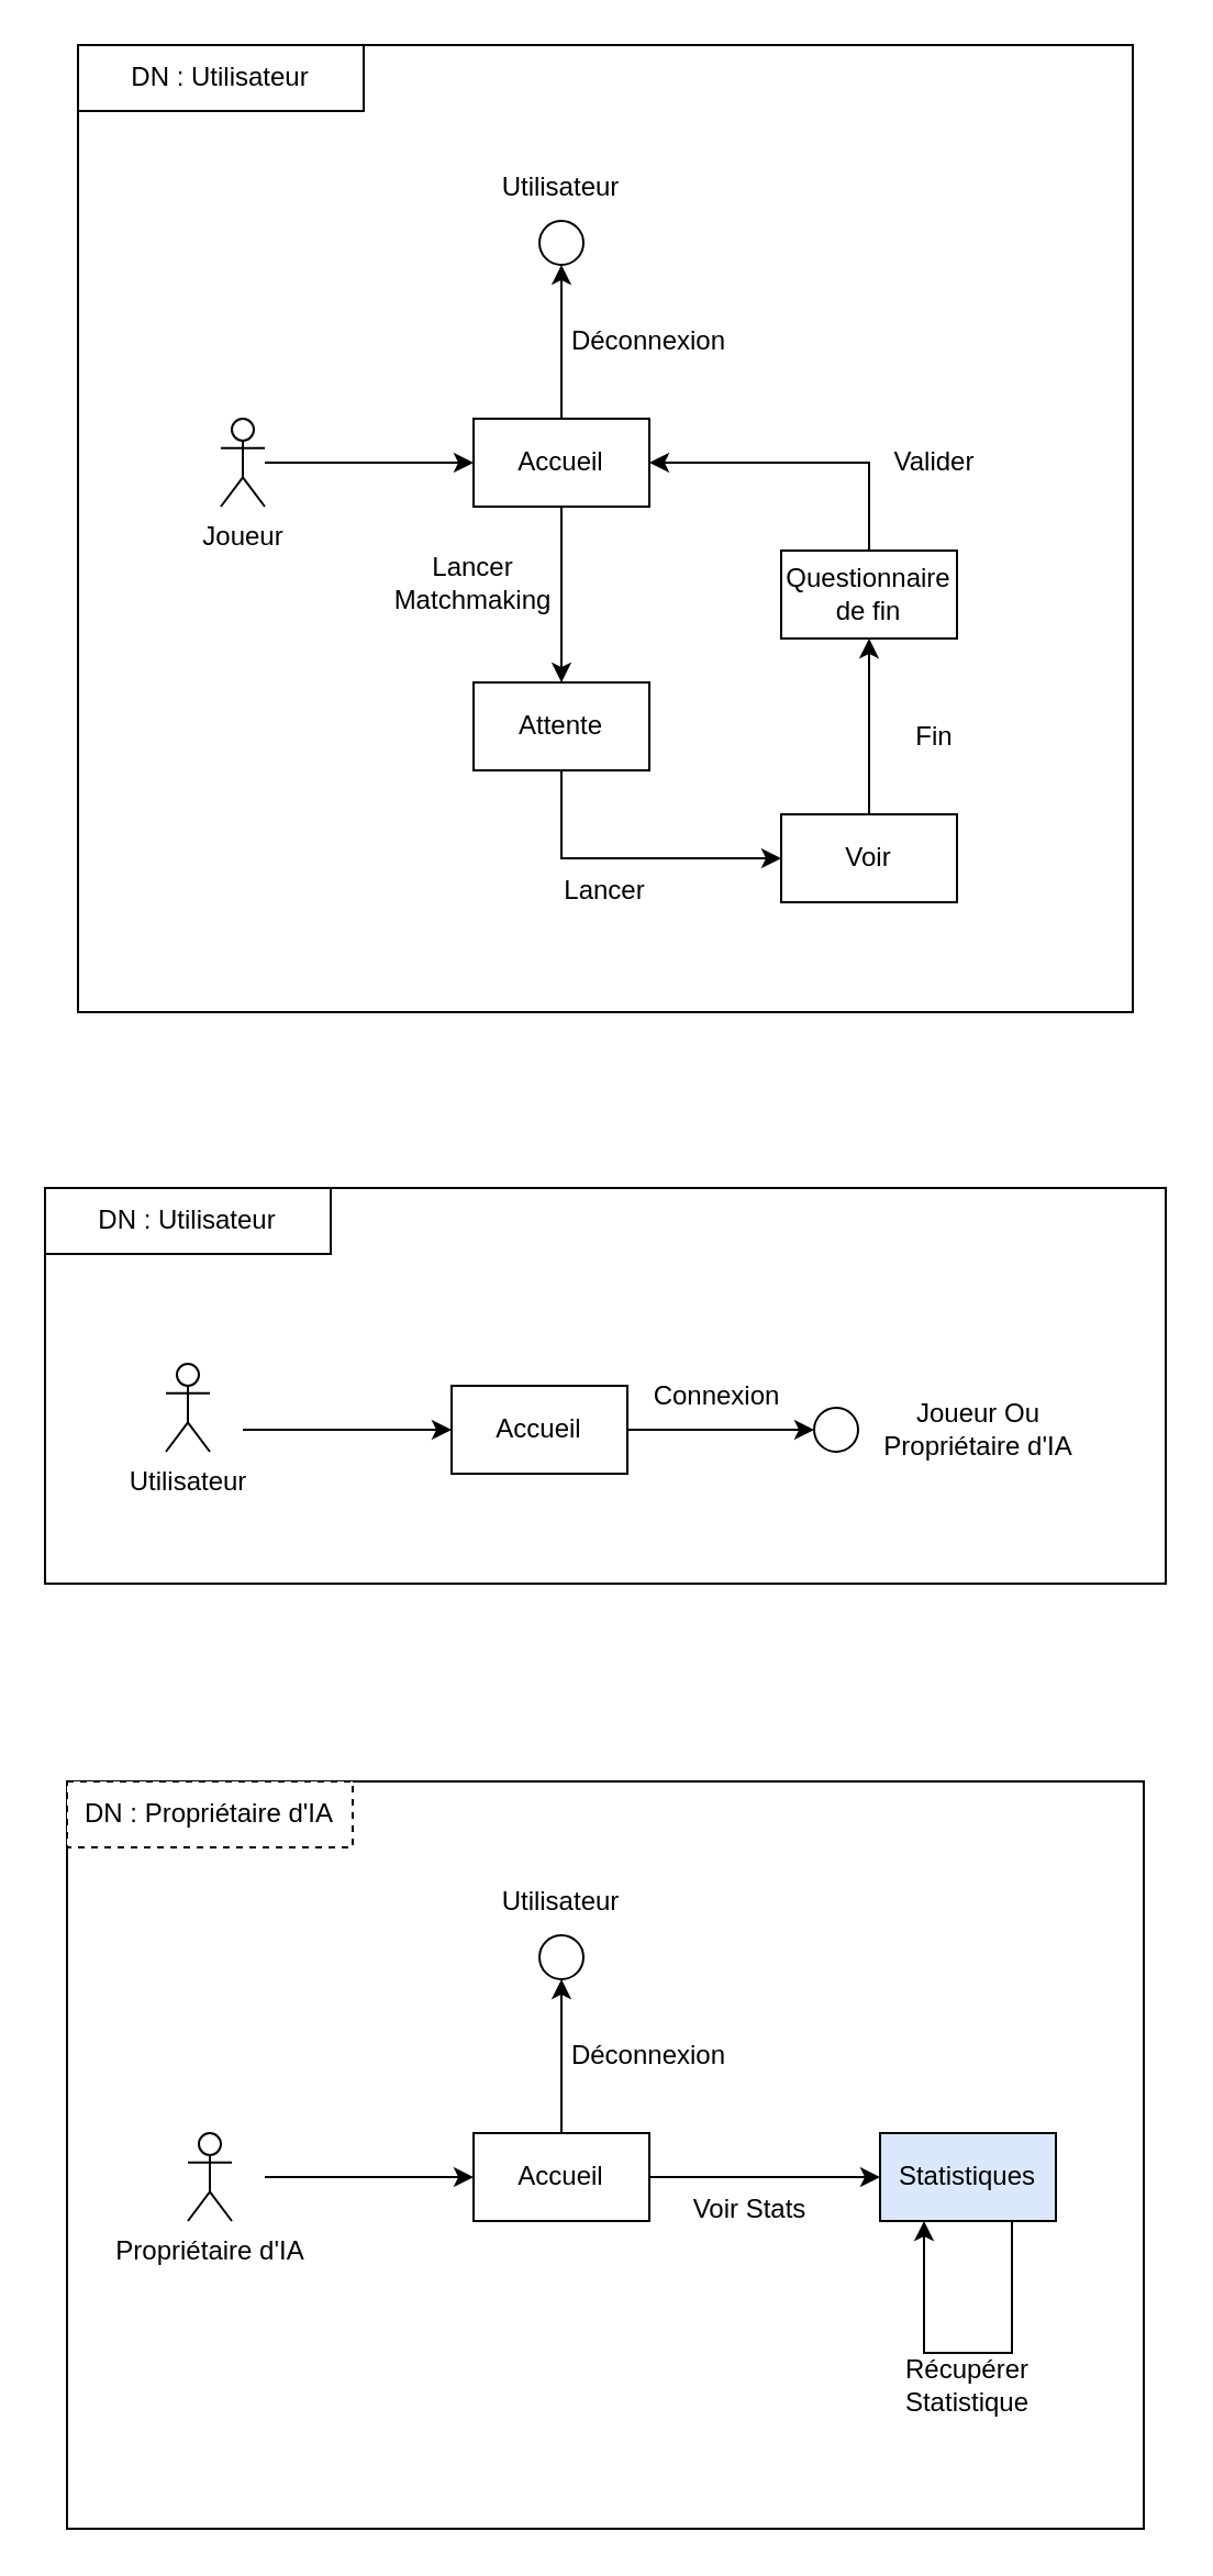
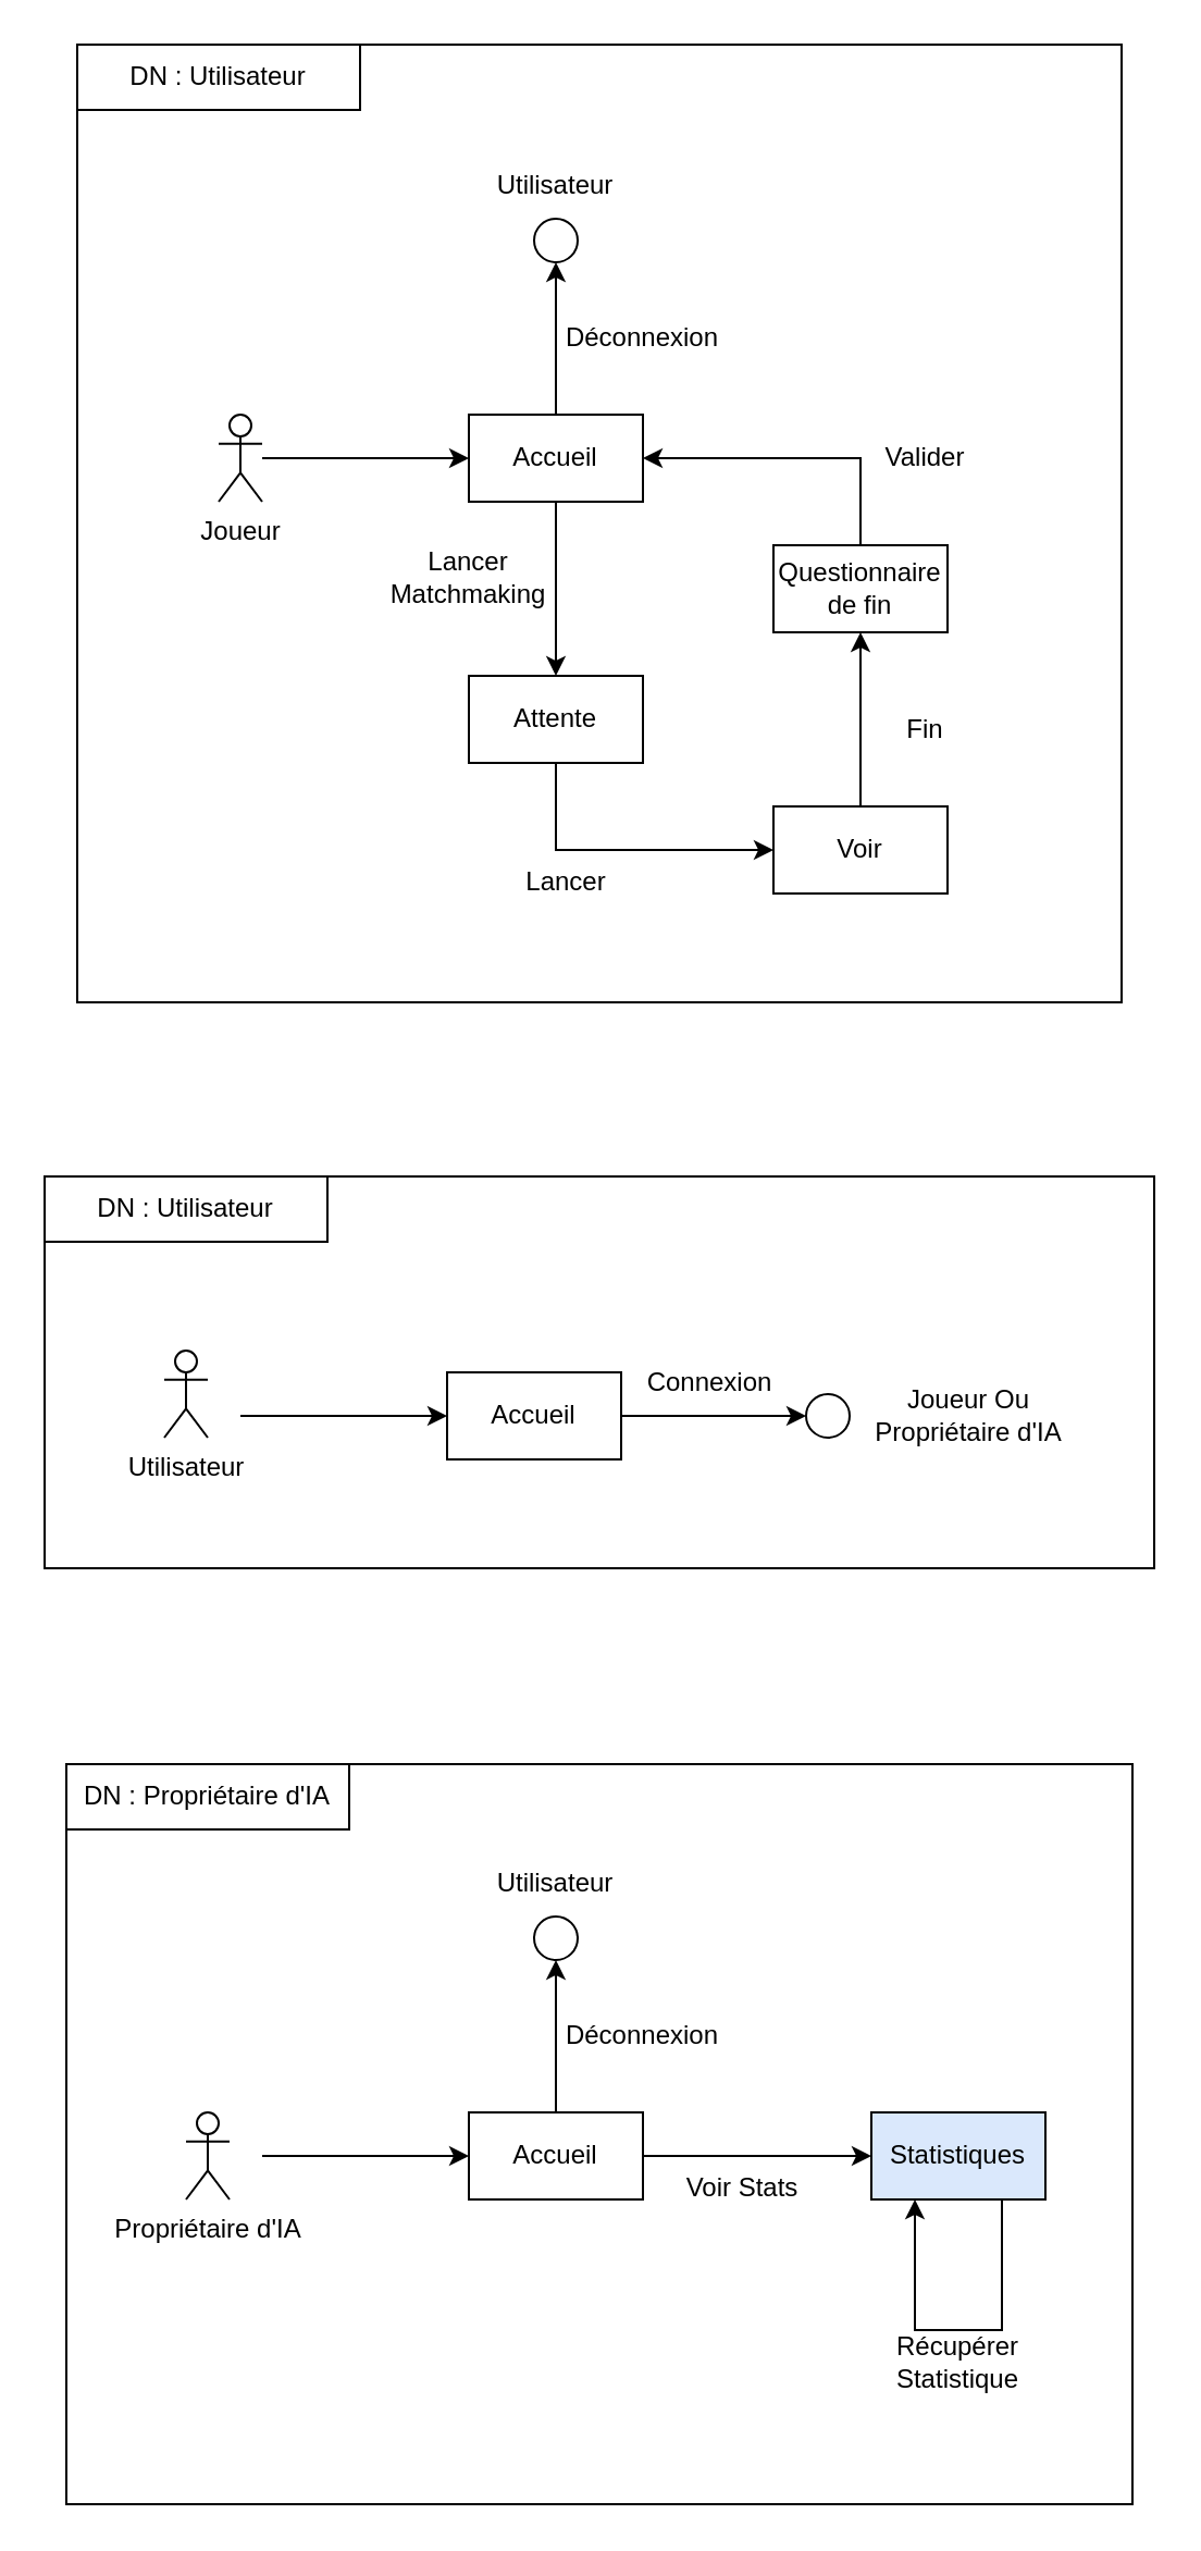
  <mxCell id="0" />
  <mxCell id="1" parent="0" />
  <mxCell id="2" value="" style="rounded=0;whiteSpace=wrap;html=1;" vertex="1" parent="1"><mxGeometry x="35" y="20" width="480" height="440" as="geometry" /></mxCell>
  <mxCell id="3" value="" style="rounded=0;whiteSpace=wrap;html=1;" vertex="1" parent="1"><mxGeometry x="20" y="540" width="510" height="180" as="geometry" /></mxCell>
  <mxCell id="4" value="" style="rounded=0;whiteSpace=wrap;html=1;" vertex="1" parent="1"><mxGeometry x="30" y="810" width="490" height="340" as="geometry" /></mxCell>
  <mxCell id="5" value="" style="endArrow=classic;html=1;rounded=0;exitX=1;exitY=0.5;exitDx=0;exitDy=0;" edge="1" parent="1"><mxGeometry width="50" height="50" relative="1" as="geometry"><mxPoint x="120" y="210" as="sourcePoint" /><mxPoint x="215" y="210" as="targetPoint" /></mxGeometry></mxCell>
  <mxCell id="6" value="Accueil" style="rounded=0;whiteSpace=wrap;html=1;" vertex="1" parent="1"><mxGeometry x="215" y="190" width="80" height="40" as="geometry" /></mxCell>
  <mxCell id="7" value="" style="endArrow=classic;html=1;rounded=0;exitX=0.5;exitY=1;exitDx=0;exitDy=0;" edge="1" parent="1" source="6"><mxGeometry width="50" height="50" relative="1" as="geometry"><mxPoint x="275" y="360" as="sourcePoint" /><mxPoint x="255" y="310" as="targetPoint" /></mxGeometry></mxCell>
  <mxCell id="8" value="Lancer Matchmaking" style="text;html=1;align=center;verticalAlign=middle;whiteSpace=wrap;rounded=0;" vertex="1" parent="1"><mxGeometry x="175" y="250" width="80" height="30" as="geometry" /></mxCell>
  <mxCell id="9" value="Attente" style="rounded=0;whiteSpace=wrap;html=1;" vertex="1" parent="1"><mxGeometry x="215" y="310" width="80" height="40" as="geometry" /></mxCell>
  <mxCell id="10" value="" style="endArrow=classic;html=1;rounded=0;exitX=0.5;exitY=1;exitDx=0;exitDy=0;" edge="1" parent="1" source="9"><mxGeometry width="50" height="50" relative="1" as="geometry"><mxPoint x="295" y="430" as="sourcePoint" /><mxPoint x="355" y="390" as="targetPoint" /><Array as="points"><mxPoint x="255" y="390" /></Array></mxGeometry></mxCell>
  <mxCell id="11" value="Voir" style="rounded=0;whiteSpace=wrap;html=1;" vertex="1" parent="1"><mxGeometry x="355" y="370" width="80" height="40" as="geometry" /></mxCell>
- <mxCell id="12" value="Lancer" style="text;html=1;align=center;verticalAlign=middle;whiteSpace=wrap;rounded=0;" vertex="1" parent="1"><mxGeometry x="245" y="390" width="60" height="30" as="geometry" /></mxCell>
+ <mxCell id="12" value="Lancer" style="text;html=1;align=center;verticalAlign=middle;whiteSpace=wrap;rounded=0;" vertex="1" parent="1"><mxGeometry x="230" y="390" width="60" height="30" as="geometry" /></mxCell>
  <mxCell id="13" value="" style="endArrow=classic;html=1;rounded=0;" edge="1" parent="1"><mxGeometry width="50" height="50" relative="1" as="geometry"><mxPoint x="255" y="190" as="sourcePoint" /><mxPoint x="255" y="120" as="targetPoint" /></mxGeometry></mxCell>
  <mxCell id="14" value="Déconnexion" style="text;html=1;align=center;verticalAlign=middle;whiteSpace=wrap;rounded=0;" vertex="1" parent="1"><mxGeometry x="255" y="140" width="80" height="30" as="geometry" /></mxCell>
  <mxCell id="15" value="" style="ellipse;whiteSpace=wrap;html=1;aspect=fixed;" vertex="1" parent="1"><mxGeometry x="245" y="100" width="20" height="20" as="geometry" /></mxCell>
  <mxCell id="16" value="Utilisateur" style="text;html=1;align=center;verticalAlign=middle;whiteSpace=wrap;rounded=0;" vertex="1" parent="1"><mxGeometry x="225" y="70" width="60" height="30" as="geometry" /></mxCell>
  <mxCell id="17" value="" style="endArrow=classic;html=1;rounded=0;exitX=0.5;exitY=0;exitDx=0;exitDy=0;" edge="1" parent="1" source="11"><mxGeometry width="50" height="50" relative="1" as="geometry"><mxPoint x="245" y="390" as="sourcePoint" /><mxPoint x="395" y="290" as="targetPoint" /></mxGeometry></mxCell>
  <mxCell id="18" value="Joueur" style="shape=umlActor;verticalLabelPosition=bottom;verticalAlign=top;html=1;outlineConnect=0;" vertex="1" parent="1"><mxGeometry x="100" y="190" width="20" height="40" as="geometry" /></mxCell>
  <mxCell id="19" value="Questionnaire de fin" style="rounded=0;whiteSpace=wrap;html=1;" vertex="1" parent="1"><mxGeometry x="355" y="250" width="80" height="40" as="geometry" /></mxCell>
  <mxCell id="20" value="Fin" style="text;html=1;align=center;verticalAlign=middle;whiteSpace=wrap;rounded=0;" vertex="1" parent="1"><mxGeometry x="395" y="320" width="60" height="30" as="geometry" /></mxCell>
  <mxCell id="21" value="" style="endArrow=classic;html=1;rounded=0;entryX=1;entryY=0.5;entryDx=0;entryDy=0;" edge="1" parent="1" source="19" target="6"><mxGeometry width="50" height="50" relative="1" as="geometry"><mxPoint x="225" y="390" as="sourcePoint" /><mxPoint x="275" y="340" as="targetPoint" /><Array as="points"><mxPoint x="395" y="210" /></Array></mxGeometry></mxCell>
  <mxCell id="22" value="Valider" style="text;html=1;align=center;verticalAlign=middle;whiteSpace=wrap;rounded=0;" vertex="1" parent="1"><mxGeometry x="395" y="195" width="60" height="30" as="geometry" /></mxCell>
  <mxCell id="23" value="Utilisateur" style="shape=umlActor;verticalLabelPosition=bottom;verticalAlign=top;html=1;outlineConnect=0;" vertex="1" parent="1"><mxGeometry x="75" y="620" width="20" height="40" as="geometry" /></mxCell>
  <mxCell id="24" value="" style="endArrow=classic;html=1;rounded=0;exitX=1;exitY=0.5;exitDx=0;exitDy=0;" edge="1" parent="1"><mxGeometry width="50" height="50" relative="1" as="geometry"><mxPoint x="110" y="650" as="sourcePoint" /><mxPoint x="205" y="650" as="targetPoint" /></mxGeometry></mxCell>
  <mxCell id="25" value="Accueil" style="rounded=0;whiteSpace=wrap;html=1;" vertex="1" parent="1"><mxGeometry x="205" y="630" width="80" height="40" as="geometry" /></mxCell>
  <mxCell id="26" value="" style="endArrow=classic;html=1;rounded=0;exitX=1;exitY=0.5;exitDx=0;exitDy=0;" edge="1" parent="1" source="25"><mxGeometry width="50" height="50" relative="1" as="geometry"><mxPoint x="300" y="610" as="sourcePoint" /><mxPoint x="370" y="650" as="targetPoint" /></mxGeometry></mxCell>
  <mxCell id="27" value="" style="ellipse;whiteSpace=wrap;html=1;aspect=fixed;" vertex="1" parent="1"><mxGeometry x="370" y="640" width="20" height="20" as="geometry" /></mxCell>
  <mxCell id="28" value="Joueur Ou Propriétaire d'IA" style="text;html=1;align=center;verticalAlign=middle;whiteSpace=wrap;rounded=0;" vertex="1" parent="1"><mxGeometry x="400" y="635" width="90" height="30" as="geometry" /></mxCell>
  <mxCell id="29" value="Connexion" style="text;html=1;align=center;verticalAlign=middle;whiteSpace=wrap;rounded=0;" vertex="1" parent="1"><mxGeometry x="296" y="620" width="60" height="30" as="geometry" /></mxCell>
  <mxCell id="30" value="Propriétaire d'IA" style="shape=umlActor;verticalLabelPosition=bottom;verticalAlign=top;html=1;outlineConnect=0;" vertex="1" parent="1"><mxGeometry x="85" y="970" width="20" height="40" as="geometry" /></mxCell>
  <mxCell id="31" value="" style="endArrow=classic;html=1;rounded=0;exitX=1;exitY=0.5;exitDx=0;exitDy=0;" edge="1" parent="1"><mxGeometry width="50" height="50" relative="1" as="geometry"><mxPoint x="120" y="990" as="sourcePoint" /><mxPoint x="215" y="990" as="targetPoint" /></mxGeometry></mxCell>
  <mxCell id="32" value="Accueil" style="rounded=0;whiteSpace=wrap;html=1;" vertex="1" parent="1"><mxGeometry x="215" y="970" width="80" height="40" as="geometry" /></mxCell>
  <mxCell id="33" value="" style="endArrow=classic;html=1;rounded=0;" edge="1" parent="1"><mxGeometry width="50" height="50" relative="1" as="geometry"><mxPoint x="255" y="970" as="sourcePoint" /><mxPoint x="255" y="900" as="targetPoint" /></mxGeometry></mxCell>
  <mxCell id="34" value="Déconnexion" style="text;html=1;align=center;verticalAlign=middle;whiteSpace=wrap;rounded=0;" vertex="1" parent="1"><mxGeometry x="255" y="920" width="80" height="30" as="geometry" /></mxCell>
  <mxCell id="35" value="" style="ellipse;whiteSpace=wrap;html=1;aspect=fixed;" vertex="1" parent="1"><mxGeometry x="245" y="880" width="20" height="20" as="geometry" /></mxCell>
  <mxCell id="36" value="Utilisateur" style="text;html=1;align=center;verticalAlign=middle;whiteSpace=wrap;rounded=0;" vertex="1" parent="1"><mxGeometry x="225" y="850" width="60" height="30" as="geometry" /></mxCell>
  <mxCell id="37" value="" style="endArrow=classic;html=1;rounded=0;exitX=1;exitY=0.5;exitDx=0;exitDy=0;" edge="1" parent="1" source="32"><mxGeometry width="50" height="50" relative="1" as="geometry"><mxPoint x="230" y="1070" as="sourcePoint" /><mxPoint x="400" y="990" as="targetPoint" /></mxGeometry></mxCell>
  <mxCell id="38" value="Voir Stats" style="text;html=1;align=center;verticalAlign=middle;whiteSpace=wrap;rounded=0;" vertex="1" parent="1"><mxGeometry x="311" y="990" width="60" height="30" as="geometry" /></mxCell>
  <mxCell id="39" value="Statistiques" style="rounded=0;whiteSpace=wrap;html=1;fillColor=#dae8fc;" vertex="1" parent="1"><mxGeometry x="400" y="970" width="80" height="40" as="geometry" /></mxCell>
  <mxCell id="40" value="" style="endArrow=classic;html=1;rounded=0;entryX=0.25;entryY=1;entryDx=0;entryDy=0;exitX=0.75;exitY=1;exitDx=0;exitDy=0;" edge="1" parent="1" source="39" target="39"><mxGeometry width="50" height="50" relative="1" as="geometry"><mxPoint x="490" y="1030" as="sourcePoint" /><mxPoint x="420" y="1020" as="targetPoint" /><Array as="points"><mxPoint x="460" y="1070" /><mxPoint x="420" y="1070" /></Array></mxGeometry></mxCell>
  <mxCell id="41" value="Récupérer Statistique" style="text;html=1;align=center;verticalAlign=middle;whiteSpace=wrap;rounded=0;" vertex="1" parent="1"><mxGeometry x="410" y="1070" width="60" height="30" as="geometry" /></mxCell>
- <mxCell id="42" value="DN : Propriétaire d'IA" style="rounded=0;whiteSpace=wrap;html=1;dashed=1;" vertex="1" parent="1"><mxGeometry x="30" y="810" width="130" height="30" as="geometry" /></mxCell>
+ <mxCell id="42" value="DN : Propriétaire d'IA" style="rounded=0;whiteSpace=wrap;html=1;" vertex="1" parent="1"><mxGeometry x="30" y="810" width="130" height="30" as="geometry" /></mxCell>
  <mxCell id="43" value="DN : Utilisateur" style="rounded=0;whiteSpace=wrap;html=1;" vertex="1" parent="1"><mxGeometry x="20" y="540" width="130" height="30" as="geometry" /></mxCell>
  <mxCell id="44" value="DN : Utilisateur" style="rounded=0;whiteSpace=wrap;html=1;" vertex="1" parent="1"><mxGeometry x="35" y="20" width="130" height="30" as="geometry" /></mxCell>
